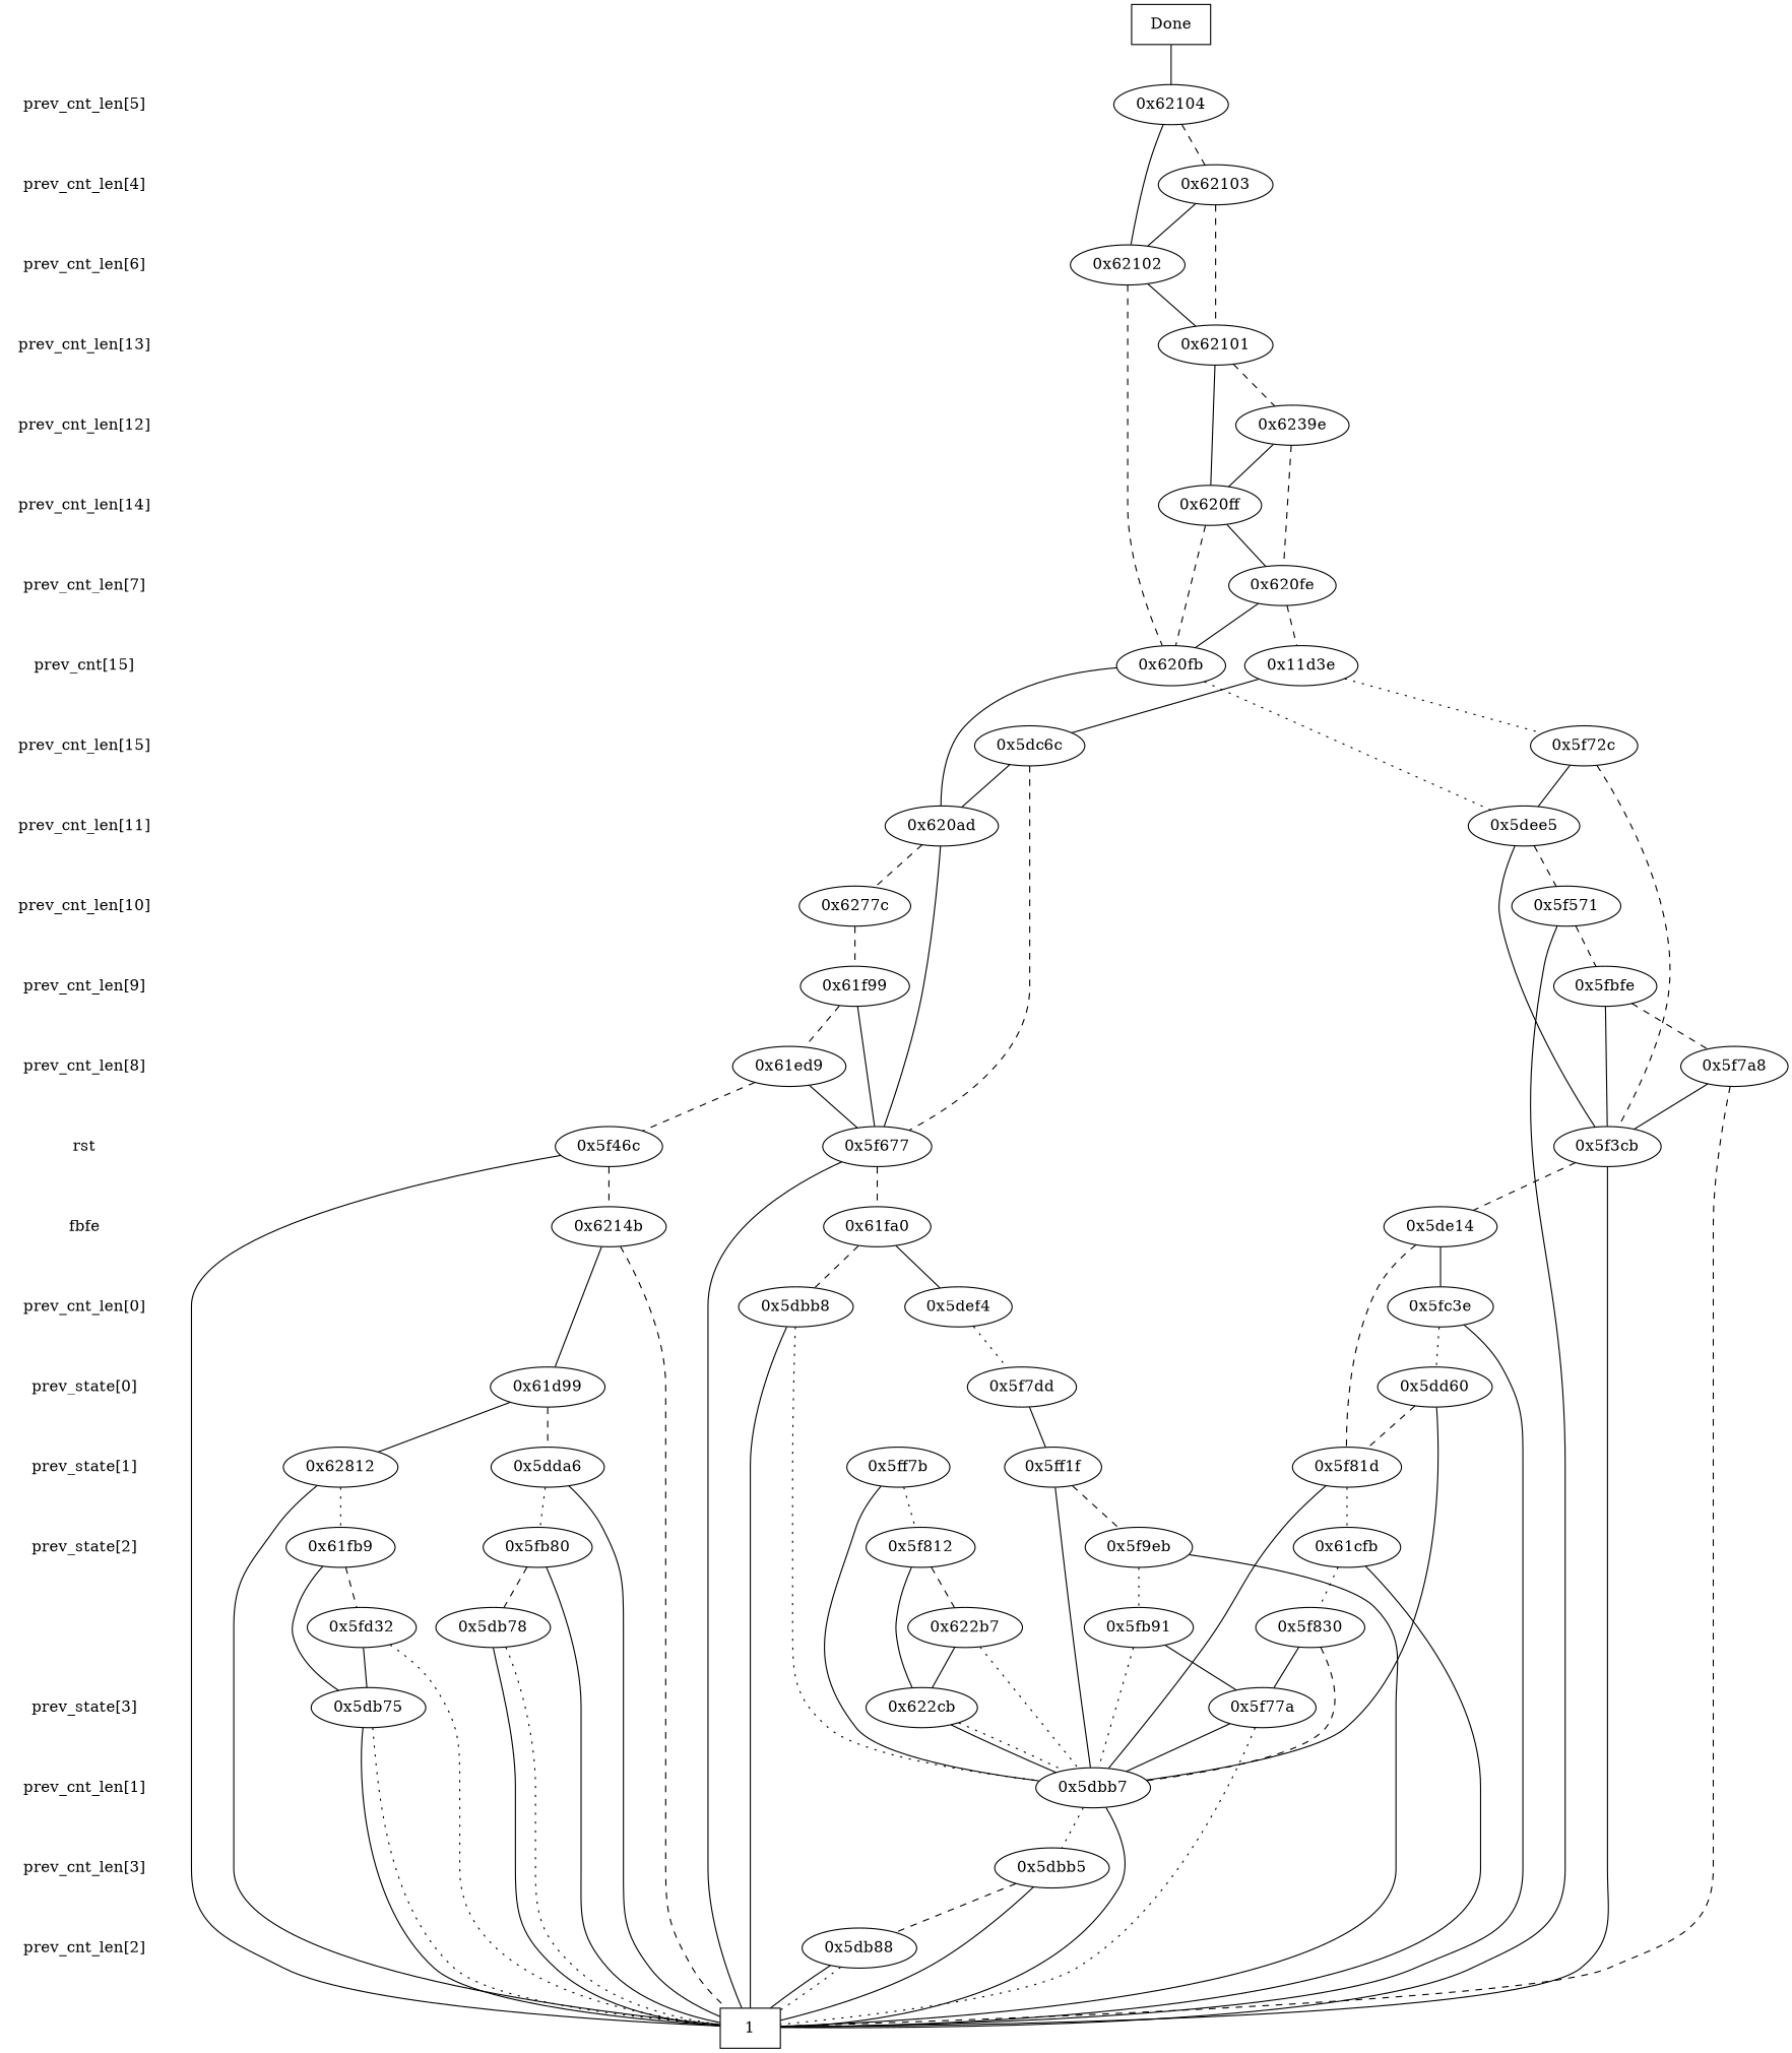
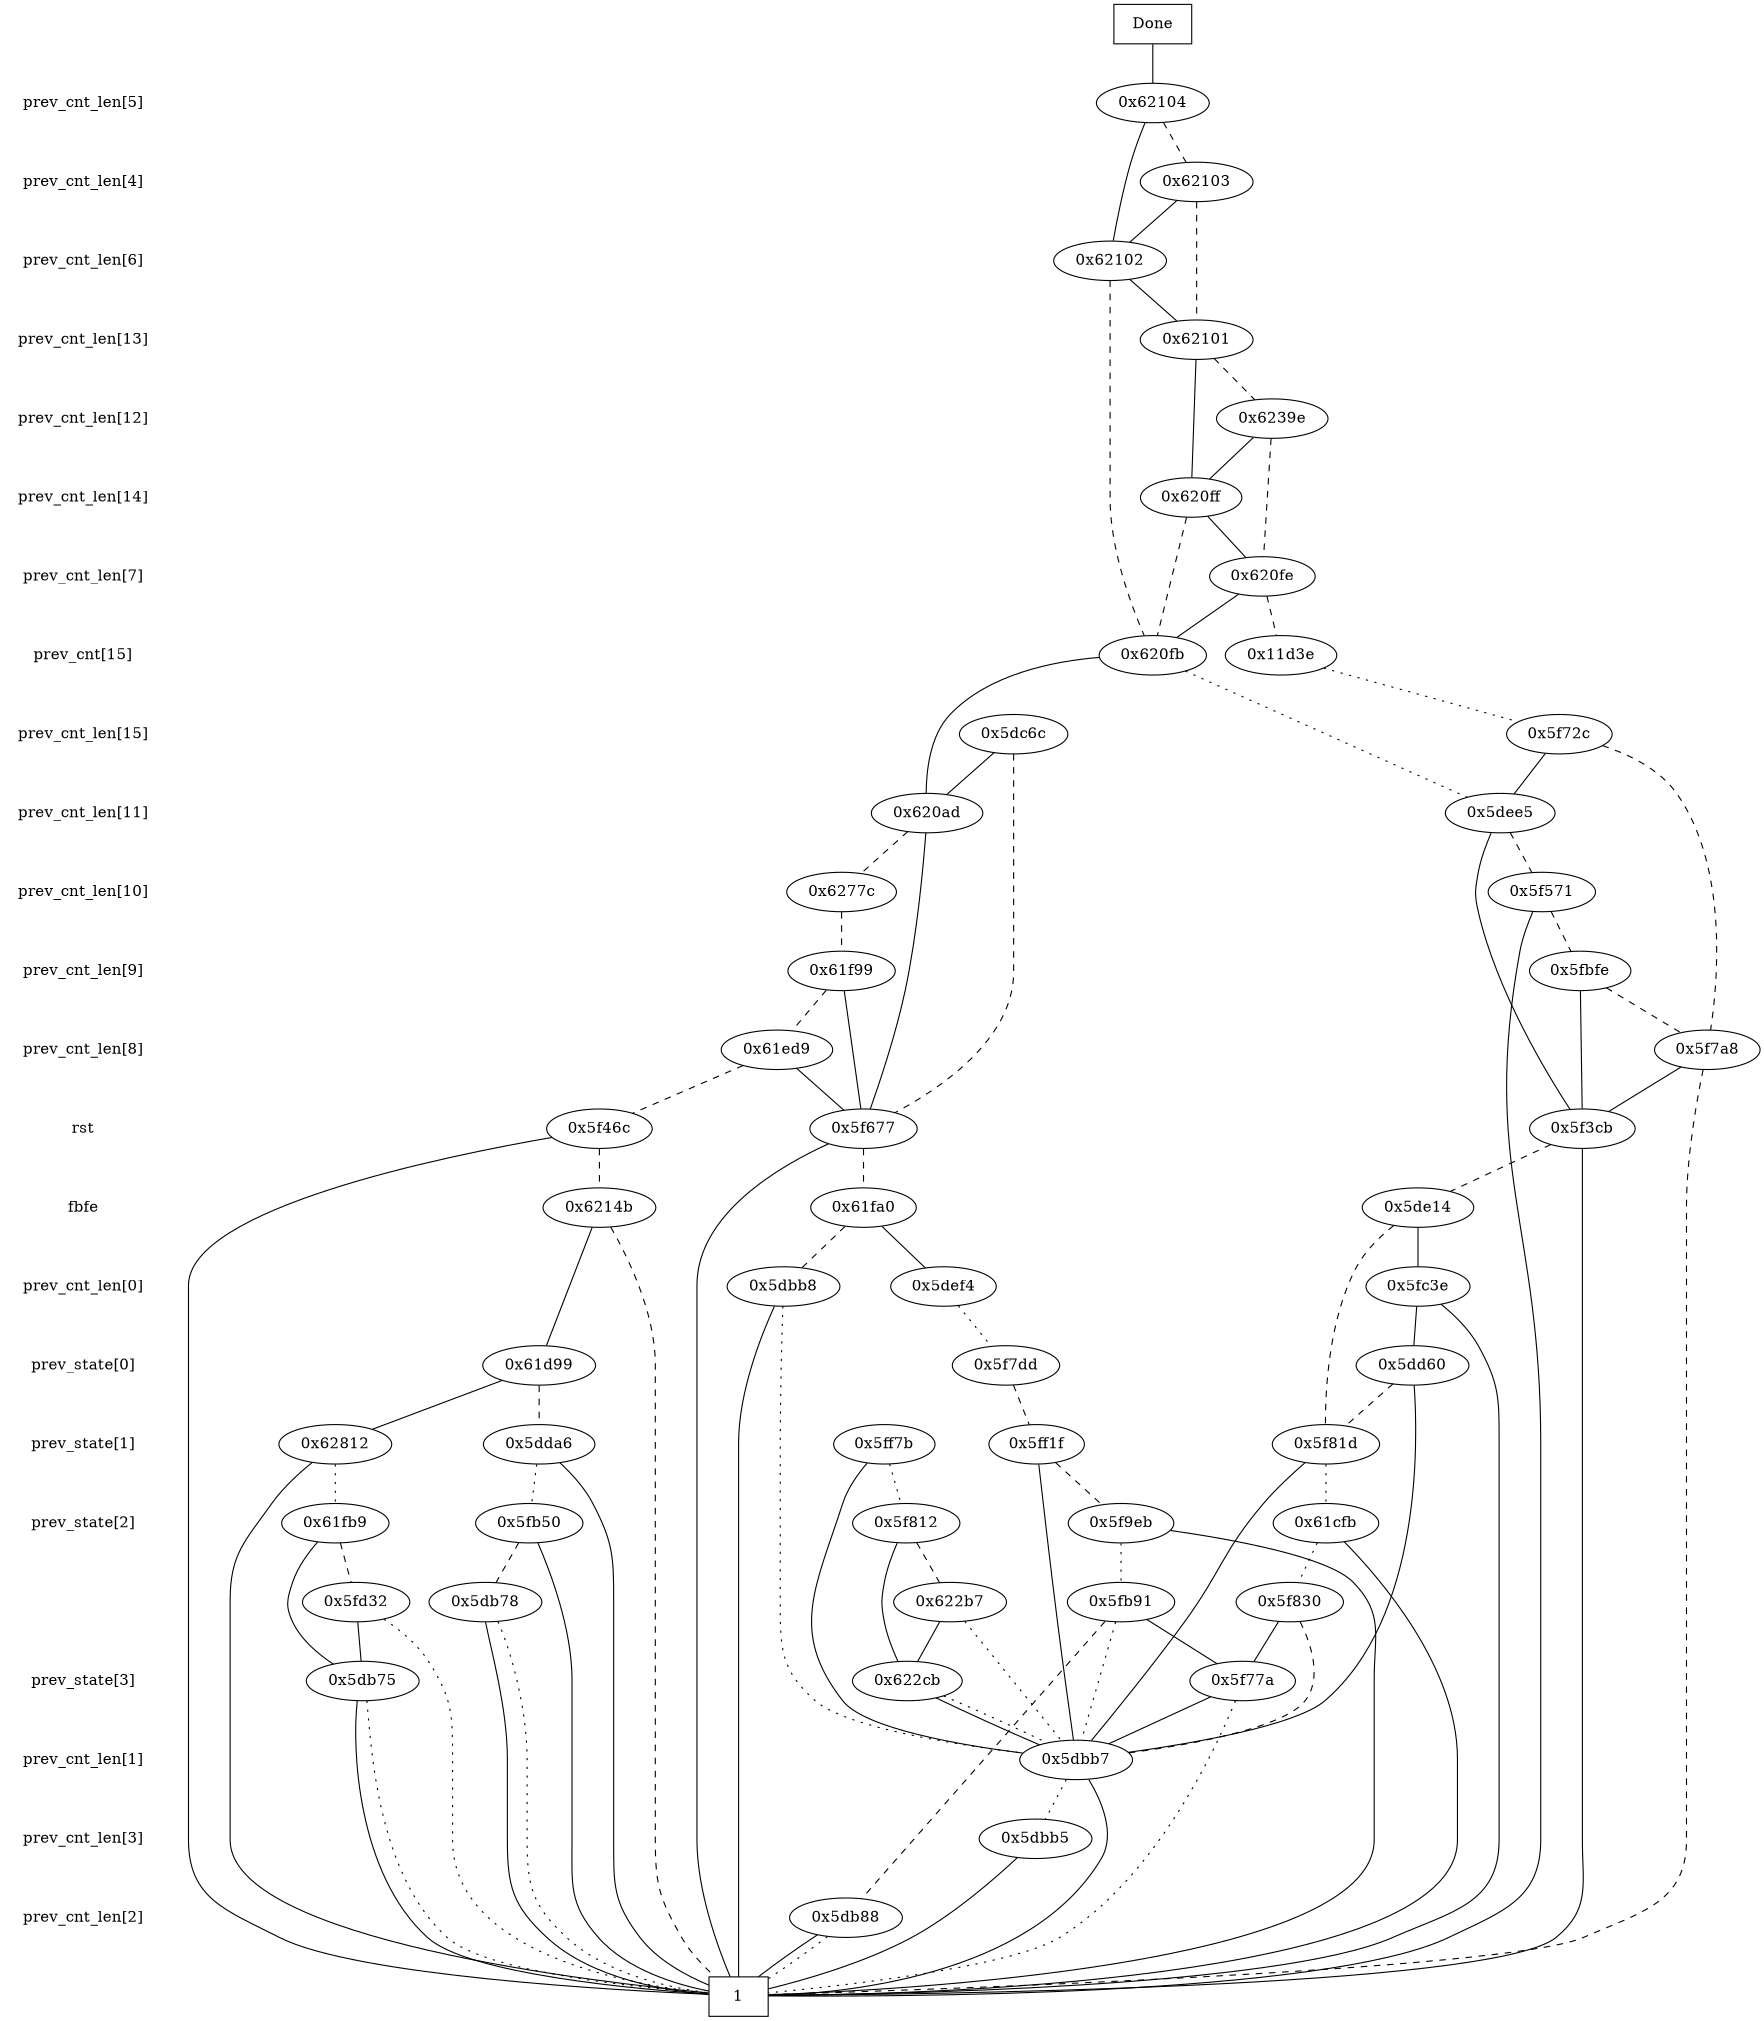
  digraph {
    edge [dir=none]
    "CONST NODES" [shape=plaintext style=invis]
    " prev_cnt_len[5] " [shape=plaintext]
    " prev_cnt_len[4] " [shape=plaintext]
    " prev_cnt_len[6] " [shape=plaintext]
    " prev_cnt_len[13] " [shape=plaintext]
    " prev_cnt_len[12] " [shape=plaintext]
    " prev_cnt_len[14] " [shape=plaintext]
    " prev_cnt_len[7] " [shape=plaintext]
    " prev_cnt[15] " [shape=plaintext]
    " prev_cnt_len[15] " [shape=plaintext]
    " prev_cnt_len[11] " [shape=plaintext]
    " prev_cnt_len[10] " [shape=plaintext]
    " prev_cnt_len[9] " [shape=plaintext]
    " prev_cnt_len[8] " [shape=plaintext]
    " rst " [shape=plaintext]
    n16 [label=fbfe shape=plaintext]
    " prev_cnt_len[0] " [shape=plaintext]
    " prev_state[0] " [shape=plaintext]
    " prev_state[1] " [shape=plaintext]
    " prev_state[2] " [shape=plaintext]
    " prev_state[3] " [shape=plaintext]
    " prev_cnt_len[1] " [shape=plaintext]
    " prev_cnt_len[3] " [shape=plaintext]
    " prev_cnt_len[2] " [shape=plaintext]
    "  Done  " [shape=box]
    "0x62104"
    "0x62103"
    "0x62102"
    "0x62101"
    "0x6239e"
    "0x620ff"
    "0x620fe"
    n33 [label="0x11d3e"]
    "0x620fb"
    "0x5f72c"
    "0x5dc6c"
    "0x620ad"
    "0x5dee5"
    "0x6277c"
    "0x5f571"
    "0x61f99"
    "0x5fbfe"
    "0x61ed9"
    "0x5f7a8"
    "0x5f46c"
    "0x5f3cb"
    "0x5f677"
    "0x5de14"
    "0x6214b"
    "0x61fa0"
    "0x5def4"
    "0x5fc3e"
    "0x5dbb8"
    "0x5dd60"
    "0x5f7dd"
    "0x61d99"
    "0x5dda6"
    "0x5f81d"
    "0x5ff7b"
    "0x5ff1f"
    "0x62812"
    "0x5f9eb"
    "0x61cfb"
    "0x5f812"
    "0x61fb9"
-   "0x5fb50" [label="0x5fb80"]
+   "0x5fb50"
    "0x622b7"
    "0x5f830"
    "0x5fb91"
    "0x5fd32"
    "0x5db78"
    "0x622cb"
    "0x5f77a"
    "0x5db75"
    "0x5dbb7"
    "0x5dbb5"
    "0x5db88"
    n78 [label=1 shape=box]
    subgraph sub_1 {
      "CONST NODES"
      " prev_cnt_len[5] "
      " prev_cnt_len[4] "
      " prev_cnt_len[6] "
      " prev_cnt_len[13] "
      " prev_cnt_len[12] "
      " prev_cnt_len[14] "
      " prev_cnt_len[7] "
      " prev_cnt[15] "
      " prev_cnt_len[15] "
      " prev_cnt_len[11] "
      " prev_cnt_len[10] "
      " prev_cnt_len[9] "
      " prev_cnt_len[8] "
      " rst "
      n16
      " prev_cnt_len[0] "
      " prev_state[0] "
      " prev_state[1] "
      " prev_state[2] "
      " prev_state[3] "
      " prev_cnt_len[1] "
      " prev_cnt_len[3] "
      " prev_cnt_len[2] "
    }
    subgraph sub_2 {
      rank=same
      "  Done  "
    }
    subgraph sub_3 {
      rank=same
      " prev_cnt_len[5] "
      "0x62104"
    }
    subgraph sub_4 {
      rank=same
      " prev_cnt_len[4] "
      "0x62103"
    }
    subgraph sub_5 {
      rank=same
      " prev_cnt_len[6] "
      "0x62102"
    }
    subgraph sub_6 {
      rank=same
      " prev_cnt_len[13] "
      "0x62101"
    }
    subgraph sub_7 {
      rank=same
      " prev_cnt_len[12] "
      "0x6239e"
    }
    subgraph sub_8 {
      rank=same
      " prev_cnt_len[14] "
      "0x620ff"
    }
    subgraph sub_9 {
      rank=same
      " prev_cnt_len[7] "
      "0x620fe"
    }
    subgraph sub_10 {
      rank=same
      " prev_cnt[15] "
      n33
      "0x620fb"
    }
    subgraph sub_11 {
      rank=same
      " prev_cnt_len[15] "
      "0x5f72c"
      "0x5dc6c"
    }
    subgraph sub_12 {
      rank=same
      " prev_cnt_len[11] "
      "0x620ad"
      "0x5dee5"
    }
    subgraph sub_13 {
      rank=same
      " prev_cnt_len[10] "
      "0x6277c"
      "0x5f571"
    }
    subgraph sub_14 {
      rank=same
      " prev_cnt_len[9] "
      "0x61f99"
      "0x5fbfe"
    }
    subgraph sub_15 {
      rank=same
      " prev_cnt_len[8] "
      "0x61ed9"
      "0x5f7a8"
    }
    subgraph sub_16 {
      rank=same
      " rst "
      "0x5f46c"
      "0x5f3cb"
      "0x5f677"
    }
    subgraph sub_17 {
      rank=same
      n16
      "0x5de14"
      "0x6214b"
      "0x61fa0"
    }
    subgraph sub_18 {
      rank=same
      " prev_cnt_len[0] "
      "0x5def4"
      "0x5fc3e"
      "0x5dbb8"
    }
    subgraph sub_19 {
      rank=same
      " prev_state[0] "
      "0x5dd60"
      "0x5f7dd"
      "0x61d99"
    }
    subgraph sub_20 {
      rank=same
      " prev_state[1] "
      "0x5dda6"
      "0x5f81d"
      "0x5ff7b"
      "0x5ff1f"
      "0x62812"
    }
    subgraph sub_21 {
      rank=same
      " prev_state[2] "
      "0x5f9eb"
      "0x61cfb"
      "0x5f812"
      "0x61fb9"
      "0x5fb50"
    }
    subgraph sub_22 {
      rank=same
      "0x622b7"
      "0x5f830"
      "0x5fb91"
      "0x5fd32"
      "0x5db78"
    }
    subgraph sub_23 {
      rank=same
      " prev_state[3] "
      "0x622cb"
      "0x5f77a"
      "0x5db75"
    }
    subgraph sub_24 {
      rank=same
      " prev_cnt_len[1] "
      "0x5dbb7"
    }
    subgraph sub_25 {
      rank=same
      " prev_cnt_len[3] "
      "0x5dbb5"
    }
    subgraph sub_26 {
      rank=same
      " prev_cnt_len[2] "
      "0x5db88"
    }
    subgraph sub_27 {
      rank=same
      "CONST NODES"
      subgraph sub_28 {
        rank=same
        n78
      }
    }
    " prev_cnt_len[5] " -> " prev_cnt_len[4] " [style=invis]
    " prev_cnt_len[4] " -> " prev_cnt_len[6] " [style=invis]
    " prev_cnt_len[6] " -> " prev_cnt_len[13] " [style=invis]
    " prev_cnt_len[13] " -> " prev_cnt_len[12] " [style=invis]
    " prev_cnt_len[12] " -> " prev_cnt_len[14] " [style=invis]
    " prev_cnt_len[14] " -> " prev_cnt_len[7] " [style=invis]
    " prev_cnt_len[7] " -> " prev_cnt[15] " [style=invis]
    " prev_cnt[15] " -> " prev_cnt_len[15] " [style=invis]
    " prev_cnt_len[15] " -> " prev_cnt_len[11] " [style=invis]
    " prev_cnt_len[11] " -> " prev_cnt_len[10] " [style=invis]
    " prev_cnt_len[10] " -> " prev_cnt_len[9] " [style=invis]
    " prev_cnt_len[9] " -> " prev_cnt_len[8] " [style=invis]
    " prev_cnt_len[8] " -> " rst " [style=invis]
    " rst " -> n16 [style=invis]
    n16 -> " prev_cnt_len[0] " [style=invis]
    " prev_cnt_len[0] " -> " prev_state[0] " [style=invis]
    " prev_state[0] " -> " prev_state[1] " [style=invis]
    " prev_state[1] " -> " prev_state[2] " [style=invis]
    " prev_state[3] " -> " prev_cnt_len[1] " [style=invis]
    " prev_cnt_len[1] " -> " prev_cnt_len[3] " [style=invis]
    " prev_cnt_len[3] " -> " prev_cnt_len[2] " [style=invis]
    " prev_cnt_len[2] " -> "CONST NODES" [style=invis]
    "  Done  " -> "0x62104" [style=solid]
    "0x62104" -> "0x62103" [style=dashed]
    "0x62104" -> "0x62102"
    "0x62103" -> "0x62102"
    "0x62103" -> "0x62101" [style=dashed]
    "0x62102" -> "0x62101"
    "0x62102" -> "0x620fb" [style=dashed]
    "0x62101" -> "0x6239e" [style=dashed]
    "0x62101" -> "0x620ff"
    "0x6239e" -> "0x620ff"
    "0x6239e" -> "0x620fe" [style=dashed]
    "0x620ff" -> "0x620fe"
    "0x620ff" -> "0x620fb" [style=dashed]
    "0x620fe" -> n33 [style=dashed]
    "0x620fe" -> "0x620fb"
    n33 -> "0x5f72c" [style=dotted]
-   n33 -> "0x5dc6c"
    "0x620fb" -> "0x620ad"
    "0x620fb" -> "0x5dee5" [style=dotted]
    "0x5f72c" -> "0x5dee5"
-   "0x5f72c" -> "0x5f3cb" [style=dashed]
+   "0x5f72c" -> "0x5f7a8" [style=dashed]
    "0x5dc6c" -> "0x620ad"
    "0x5dc6c" -> "0x5f677" [style=dashed]
    "0x620ad" -> "0x6277c" [style=dashed]
    "0x620ad" -> "0x5f677"
    "0x5dee5" -> "0x5f571" [style=dashed]
    "0x5dee5" -> "0x5f3cb"
    "0x6277c" -> "0x61f99" [style=dashed]
    "0x5f571" -> "0x5fbfe" [style=dashed]
    "0x5f571" -> n78
    "0x61f99" -> "0x61ed9" [style=dashed]
    "0x61f99" -> "0x5f677"
    "0x5fbfe" -> "0x5f7a8" [style=dashed]
    "0x5fbfe" -> "0x5f3cb"
    "0x61ed9" -> "0x5f46c" [style=dashed]
    "0x61ed9" -> "0x5f677"
    "0x5f7a8" -> "0x5f3cb"
    "0x5f7a8" -> n78 [style=dashed]
    "0x5f46c" -> "0x6214b" [style=dashed]
    "0x5f46c" -> n78
    "0x5f3cb" -> "0x5de14" [style=dashed]
    "0x5f3cb" -> n78
    "0x5f677" -> "0x61fa0" [style=dashed]
    "0x5f677" -> n78
    "0x5de14" -> "0x5fc3e"
    "0x5de14" -> "0x5f81d" [style=dashed]
    "0x6214b" -> "0x61d99"
    "0x6214b" -> n78 [style=dashed]
    "0x61fa0" -> "0x5def4"
    "0x61fa0" -> "0x5dbb8" [style=dashed]
    "0x5def4" -> "0x5f7dd" [style=dotted]
-   "0x5fc3e" -> "0x5dd60" [style=dotted]
+   "0x5fc3e" -> "0x5dd60" [style=solid]
    "0x5fc3e" -> n78
    "0x5dbb8" -> "0x5dbb7" [style=dotted]
    "0x5dbb8" -> n78
    "0x5dd60" -> "0x5f81d" [style=dashed]
    "0x5dd60" -> "0x5dbb7"
-   "0x5f7dd" -> "0x5ff1f" [style=solid]
+   "0x5f7dd" -> "0x5ff1f" [style=dashed]
    "0x61d99" -> "0x5dda6" [style=dashed]
    "0x61d99" -> "0x62812"
    "0x5dda6" -> "0x5fb50" [style=dotted]
    "0x5dda6" -> n78
    "0x5f81d" -> "0x61cfb" [style=dotted]
    "0x5f81d" -> "0x5dbb7"
    "0x5ff7b" -> "0x5f812" [style=dotted]
    "0x5ff7b" -> "0x5dbb7"
    "0x5ff1f" -> "0x5f9eb" [style=dashed]
    "0x5ff1f" -> "0x5dbb7"
    "0x62812" -> "0x61fb9" [style=dotted]
    "0x62812" -> n78
    "0x5f9eb" -> "0x5fb91" [style=dotted]
    "0x5f9eb" -> n78
    "0x61cfb" -> "0x5f830" [style=dotted]
    "0x61cfb" -> n78
    "0x5f812" -> "0x622b7" [style=dashed]
    "0x5f812" -> "0x622cb"
    "0x61fb9" -> "0x5fd32" [style=dashed]
    "0x61fb9" -> "0x5db75"
    "0x5fb50" -> "0x5db78" [style=dashed]
    "0x5fb50" -> n78
    "0x622b7" -> "0x622cb"
    "0x622b7" -> "0x5dbb7" [style=dotted]
    "0x5f830" -> "0x5f77a"
    "0x5f830" -> "0x5dbb7" [style=dashed]
    "0x5fb91" -> "0x5f77a"
    "0x5fb91" -> "0x5dbb7" [style=dotted]
    "0x5fd32" -> "0x5db75"
    "0x5fd32" -> n78 [style=dotted]
    "0x5db78" -> n78
    "0x5db78" -> n78 [style=dotted]
    "0x622cb" -> "0x5dbb7"
    "0x622cb" -> "0x5dbb7" [style=dotted]
    "0x5f77a" -> "0x5dbb7"
    "0x5f77a" -> n78 [style=dotted]
    "0x5db75" -> n78
    "0x5db75" -> n78 [style=dotted]
    "0x5dbb7" -> "0x5dbb5" [style=dotted]
    "0x5dbb7" -> n78
-   "0x5dbb5" -> "0x5db88" [style=dashed]
+   "0x5fb91" -> "0x5db88" [style=dashed]
    "0x5dbb5" -> n78
    "0x5db88" -> n78
    "0x5db88" -> n78 [style=dotted]
  }
